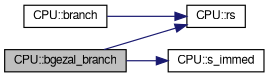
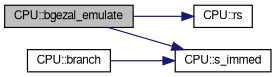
  digraph {
    rankdir=LR
    node [color=black fillcolor=white fontname=FreeSans fontsize=10 shape=record style=filled]
    edge [color=midnightblue fontname=FreeSans fontsize=10 labelfontname=FreeSans labelfontsize=10 style=solid]
-   n1 [fillcolor=grey75 fontcolor=black height=0.2 label="CPU::bgezal_branch" width=0.4]
+   n1 [fillcolor=grey75 fontcolor=black height=0.2 label="CPU::bgezal_emulate" width=0.4]
    n2 [height=0.2 label="CPU::rs" width=0.4]
    n3 [height=0.2 label="CPU::s_immed" width=0.4]
    n4 [height=0.2 label="CPU::branch" width=0.4]
    n1 -> n2
    n1 -> n3
-   n4 -> n2
+   n4 -> n3
  }
